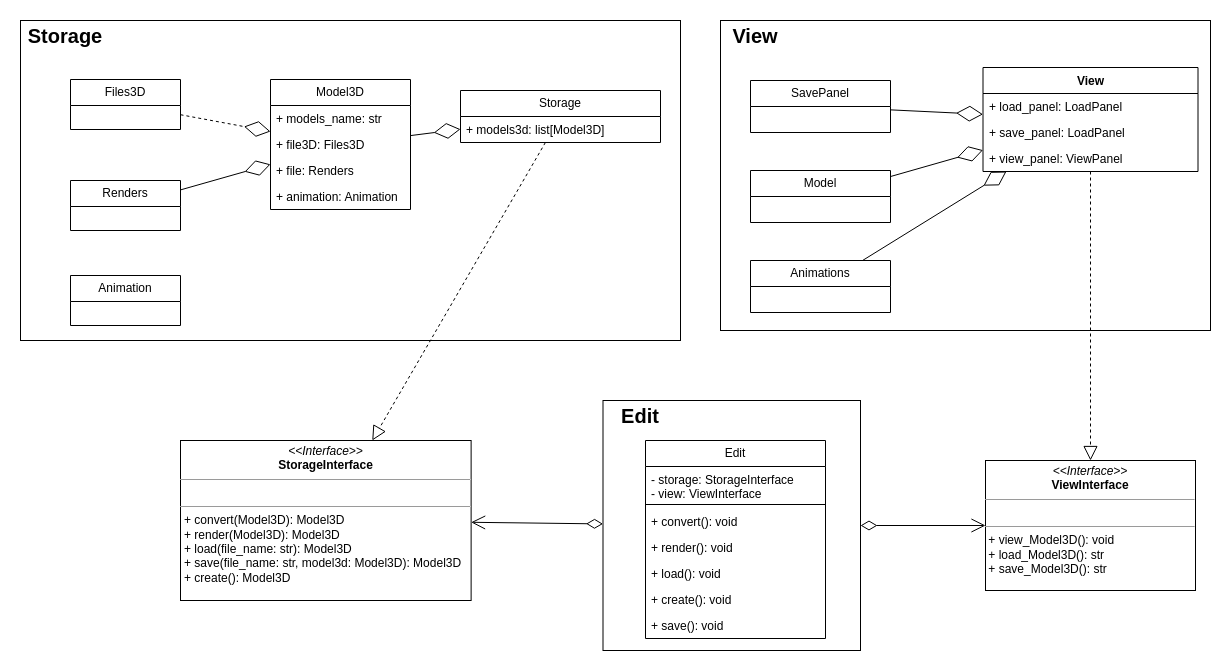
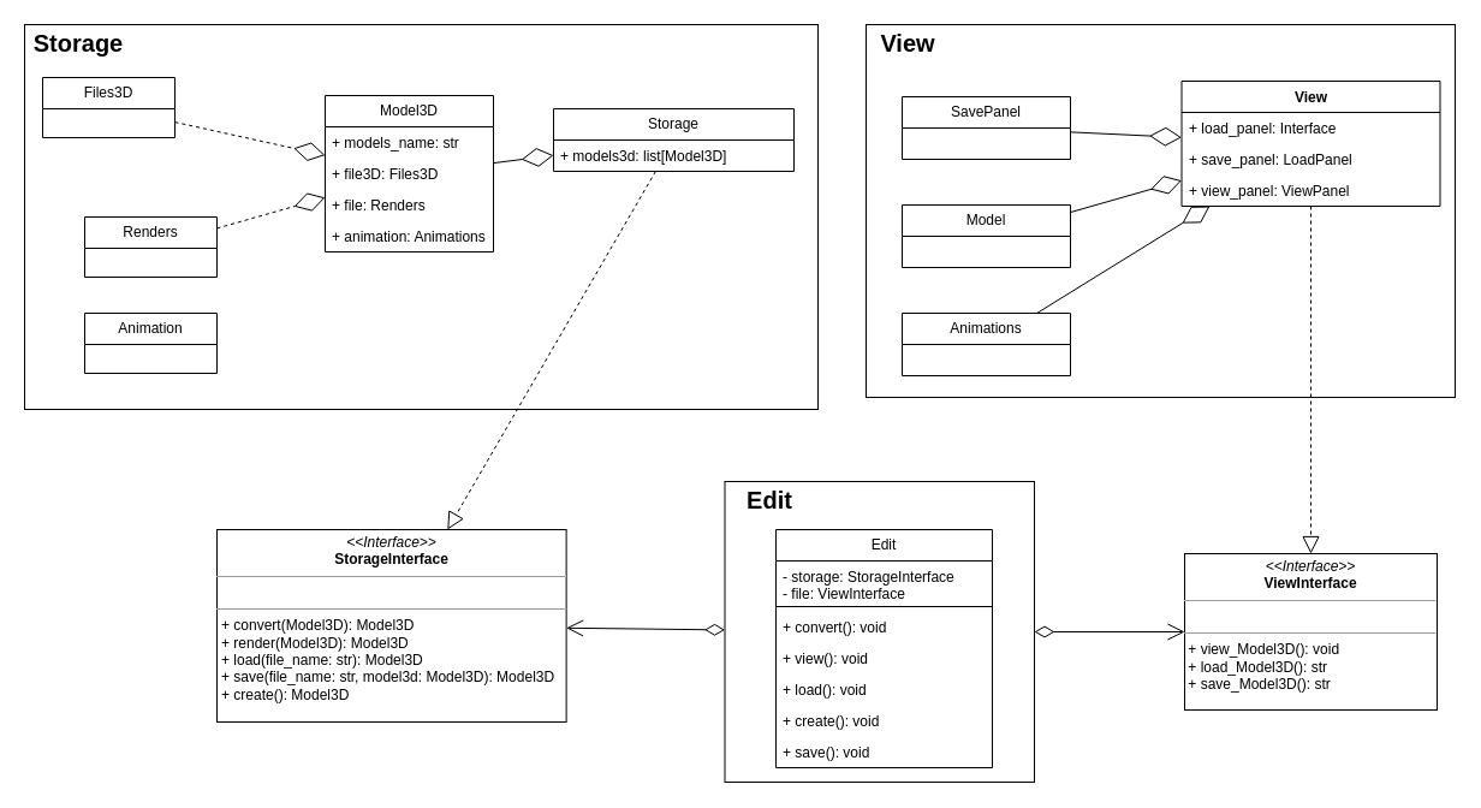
  <mxCell id="0" />
  <mxCell id="1" parent="0" />
  <mxCell id="2" value="&lt;p style=&quot;margin:0px;margin-top:4px;text-align:center;&quot;&gt;&lt;i&gt;&amp;lt;&amp;lt;Interface&amp;gt;&amp;gt;&lt;/i&gt;&lt;br&gt;&lt;b&gt;StorageInterface&lt;/b&gt;&lt;/p&gt;&lt;hr size=&quot;1&quot;&gt;&lt;p style=&quot;margin:0px;margin-left:4px;&quot;&gt;&lt;br&gt;&lt;/p&gt;&lt;hr size=&quot;1&quot;&gt;&lt;p style=&quot;margin:0px;margin-left:4px;&quot;&gt;+ convert(Model3D): Model3D&lt;/p&gt;&lt;p style=&quot;margin:0px;margin-left:4px;&quot;&gt;+ render(Model3D): Model3D&lt;/p&gt;&lt;p style=&quot;margin:0px;margin-left:4px;&quot;&gt;+ load(file_name: str): Model3D&lt;/p&gt;&lt;p style=&quot;margin:0px;margin-left:4px;&quot;&gt;+ save(file_name: str, model3d: Model3D): Model3D&lt;br&gt;&lt;/p&gt;&lt;p style=&quot;margin:0px;margin-left:4px;&quot;&gt;+ create(): Model3D&lt;/p&gt;" style="verticalAlign=top;align=left;overflow=fill;fontSize=12;fontFamily=Helvetica;html=1;whiteSpace=wrap;" vertex="1" parent="1"><mxGeometry x="180" y="440" width="290.62" height="160" as="geometry" /></mxCell>
  <mxCell id="3" value="&lt;p style=&quot;margin:0px;margin-top:4px;text-align:center;&quot;&gt;&lt;i&gt;&amp;lt;&amp;lt;Interface&amp;gt;&amp;gt;&lt;/i&gt;&lt;br&gt;&lt;b&gt;ViewInterface&lt;/b&gt;&lt;/p&gt;&lt;hr size=&quot;1&quot;&gt;&lt;p style=&quot;margin:0px;margin-left:4px;&quot;&gt;&lt;br&gt;&lt;/p&gt;&lt;hr size=&quot;1&quot;&gt;&lt;p style=&quot;margin:0px;margin-left:4px;&quot;&gt;&lt;/p&gt;&amp;nbsp;+ view_Model3D(): void&lt;br&gt;&amp;nbsp;+ load_Model3D(): str&lt;br&gt;&amp;nbsp;+ save_Model3D(): str" style="verticalAlign=top;align=left;overflow=fill;fontSize=12;fontFamily=Helvetica;html=1;whiteSpace=wrap;" vertex="1" parent="1"><mxGeometry x="985" y="460" width="210" height="130" as="geometry" /></mxCell>
  <mxCell id="4" value="" style="group" vertex="1" connectable="0" parent="1"><mxGeometry x="720" y="20" width="490" height="310" as="geometry" /></mxCell>
  <mxCell id="5" value="" style="rounded=0;whiteSpace=wrap;html=1;" vertex="1" parent="4"><mxGeometry width="490" height="310" as="geometry" /></mxCell>
  <mxCell id="6" value="SavePanel" style="swimlane;fontStyle=0;childLayout=stackLayout;horizontal=1;startSize=26;fillColor=none;horizontalStack=0;resizeParent=1;resizeParentMax=0;resizeLast=0;collapsible=1;marginBottom=0;whiteSpace=wrap;html=1;" vertex="1" parent="4"><mxGeometry x="30" y="60" width="140" height="52" as="geometry" /></mxCell>
  <mxCell id="7" value="&amp;nbsp;" style="text;strokeColor=none;fillColor=none;align=left;verticalAlign=top;spacingLeft=4;spacingRight=4;overflow=hidden;rotatable=0;points=[[0,0.5],[1,0.5]];portConstraint=eastwest;whiteSpace=wrap;html=1;" vertex="1" parent="6"><mxGeometry y="26" width="140" height="26" as="geometry" /></mxCell>
  <mxCell id="8" value="Model" style="swimlane;fontStyle=0;childLayout=stackLayout;horizontal=1;startSize=26;fillColor=none;horizontalStack=0;resizeParent=1;resizeParentMax=0;resizeLast=0;collapsible=1;marginBottom=0;whiteSpace=wrap;html=1;" vertex="1" parent="4"><mxGeometry x="30" y="150" width="140" height="52" as="geometry" /></mxCell>
  <mxCell id="9" value="&amp;nbsp;" style="text;strokeColor=none;fillColor=none;align=left;verticalAlign=top;spacingLeft=4;spacingRight=4;overflow=hidden;rotatable=0;points=[[0,0.5],[1,0.5]];portConstraint=eastwest;whiteSpace=wrap;html=1;" vertex="1" parent="8"><mxGeometry y="26" width="140" height="26" as="geometry" /></mxCell>
  <mxCell id="10" value="Animations" style="swimlane;fontStyle=0;childLayout=stackLayout;horizontal=1;startSize=26;fillColor=none;horizontalStack=0;resizeParent=1;resizeParentMax=0;resizeLast=0;collapsible=1;marginBottom=0;whiteSpace=wrap;html=1;" vertex="1" parent="4"><mxGeometry x="30" y="240" width="140" height="52" as="geometry" /></mxCell>
  <mxCell id="11" value="&amp;nbsp;" style="text;strokeColor=none;fillColor=none;align=left;verticalAlign=top;spacingLeft=4;spacingRight=4;overflow=hidden;rotatable=0;points=[[0,0.5],[1,0.5]];portConstraint=eastwest;whiteSpace=wrap;html=1;" vertex="1" parent="10"><mxGeometry y="26" width="140" height="26" as="geometry" /></mxCell>
  <mxCell id="12" value="View" style="swimlane;fontStyle=1;align=center;verticalAlign=top;childLayout=stackLayout;horizontal=1;startSize=26;horizontalStack=0;resizeParent=1;resizeParentMax=0;resizeLast=0;collapsible=1;marginBottom=0;whiteSpace=wrap;html=1;" vertex="1" parent="4"><mxGeometry x="262.5" y="47" width="215" height="104" as="geometry" /></mxCell>
- <mxCell id="13" value="+ load_panel: LoadPanel" style="text;strokeColor=none;fillColor=none;align=left;verticalAlign=top;spacingLeft=4;spacingRight=4;overflow=hidden;rotatable=0;points=[[0,0.5],[1,0.5]];portConstraint=eastwest;whiteSpace=wrap;html=1;" vertex="1" parent="12"><mxGeometry y="26" width="215" height="26" as="geometry" /></mxCell>
+ <mxCell id="13" value="+ load_panel: Interface" style="text;strokeColor=none;fillColor=none;align=left;verticalAlign=top;spacingLeft=4;spacingRight=4;overflow=hidden;rotatable=0;points=[[0,0.5],[1,0.5]];portConstraint=eastwest;whiteSpace=wrap;html=1;" vertex="1" parent="12"><mxGeometry y="26" width="215" height="26" as="geometry" /></mxCell>
  <mxCell id="14" value="+ save_panel: LoadPanel" style="text;strokeColor=none;fillColor=none;align=left;verticalAlign=top;spacingLeft=4;spacingRight=4;overflow=hidden;rotatable=0;points=[[0,0.5],[1,0.5]];portConstraint=eastwest;whiteSpace=wrap;html=1;" vertex="1" parent="12"><mxGeometry y="52" width="215" height="26" as="geometry" /></mxCell>
  <mxCell id="15" value="+ view_panel: ViewPanel" style="text;strokeColor=none;fillColor=none;align=left;verticalAlign=top;spacingLeft=4;spacingRight=4;overflow=hidden;rotatable=0;points=[[0,0.5],[1,0.5]];portConstraint=eastwest;whiteSpace=wrap;html=1;" vertex="1" parent="12"><mxGeometry y="78" width="215" height="26" as="geometry" /></mxCell>
  <mxCell id="16" value="" style="endArrow=diamondThin;endFill=0;endSize=24;html=1;rounded=0;" edge="1" parent="4" source="10" target="12"><mxGeometry width="160" relative="1" as="geometry"><mxPoint x="350" y="240" as="sourcePoint" /><mxPoint x="510" y="240" as="targetPoint" /></mxGeometry></mxCell>
  <mxCell id="17" value="" style="endArrow=diamondThin;endFill=0;endSize=24;html=1;rounded=0;" edge="1" parent="4" source="8" target="12"><mxGeometry width="160" relative="1" as="geometry"><mxPoint x="350" y="240" as="sourcePoint" /><mxPoint x="510" y="240" as="targetPoint" /></mxGeometry></mxCell>
  <mxCell id="18" value="" style="endArrow=diamondThin;endFill=0;endSize=24;html=1;rounded=0;" edge="1" parent="4" source="6" target="12"><mxGeometry width="160" relative="1" as="geometry"><mxPoint x="350" y="240" as="sourcePoint" /><mxPoint x="510" y="240" as="targetPoint" /></mxGeometry></mxCell>
  <mxCell id="19" value="&lt;font size=&quot;1&quot; style=&quot;&quot;&gt;&lt;b style=&quot;font-size: 20px;&quot;&gt;View&lt;/b&gt;&lt;/font&gt;" style="text;html=1;strokeColor=none;fillColor=none;align=center;verticalAlign=middle;whiteSpace=wrap;rounded=0;" vertex="1" parent="4"><mxGeometry width="70" height="30" as="geometry" /></mxCell>
  <mxCell id="20" value="" style="group" vertex="1" connectable="0" parent="1"><mxGeometry x="20" y="20" width="660" height="320" as="geometry" /></mxCell>
  <mxCell id="21" value="" style="rounded=0;whiteSpace=wrap;html=1;" vertex="1" parent="20"><mxGeometry width="660" height="320" as="geometry" /></mxCell>
  <mxCell id="22" value="&lt;font size=&quot;1&quot; style=&quot;&quot;&gt;&lt;b style=&quot;font-size: 20px;&quot;&gt;Storage&lt;/b&gt;&lt;/font&gt;" style="text;html=1;strokeColor=none;fillColor=none;align=center;verticalAlign=middle;whiteSpace=wrap;rounded=0;" vertex="1" parent="20"><mxGeometry width="90" height="30" as="geometry" /></mxCell>
- <mxCell id="23" value="Files3D" style="swimlane;fontStyle=0;childLayout=stackLayout;horizontal=1;startSize=26;fillColor=none;horizontalStack=0;resizeParent=1;resizeParentMax=0;resizeLast=0;collapsible=1;marginBottom=0;whiteSpace=wrap;html=1;" vertex="1" parent="20"><mxGeometry x="50" y="59" width="110" height="50" as="geometry" /></mxCell>
+ <mxCell id="23" value="Files3D" style="swimlane;fontStyle=0;childLayout=stackLayout;horizontal=1;startSize=26;fillColor=none;horizontalStack=0;resizeParent=1;resizeParentMax=0;resizeLast=0;collapsible=1;marginBottom=0;whiteSpace=wrap;html=1;" vertex="1" parent="20"><mxGeometry x="15" y="44" width="110" height="50" as="geometry" /></mxCell>
  <mxCell id="24" value="Renders" style="swimlane;fontStyle=0;childLayout=stackLayout;horizontal=1;startSize=26;fillColor=none;horizontalStack=0;resizeParent=1;resizeParentMax=0;resizeLast=0;collapsible=1;marginBottom=0;whiteSpace=wrap;html=1;" vertex="1" parent="20"><mxGeometry x="50" y="160" width="110" height="50" as="geometry" /></mxCell>
  <mxCell id="25" value="Storage" style="swimlane;fontStyle=0;childLayout=stackLayout;horizontal=1;startSize=26;fillColor=none;horizontalStack=0;resizeParent=1;resizeParentMax=0;resizeLast=0;collapsible=1;marginBottom=0;whiteSpace=wrap;html=1;" vertex="1" parent="20"><mxGeometry x="440" y="70" width="200" height="52" as="geometry" /></mxCell>
  <mxCell id="26" value="+ models3d: list[Model3D]" style="text;strokeColor=none;fillColor=none;align=left;verticalAlign=top;spacingLeft=4;spacingRight=4;overflow=hidden;rotatable=0;points=[[0,0.5],[1,0.5]];portConstraint=eastwest;whiteSpace=wrap;html=1;" vertex="1" parent="25"><mxGeometry y="26" width="200" height="26" as="geometry" /></mxCell>
- <mxCell id="27" value="Animation" style="swimlane;fontStyle=0;childLayout=stackLayout;horizontal=1;startSize=26;fillColor=none;horizontalStack=0;resizeParent=1;resizeParentMax=0;resizeLast=0;collapsible=1;marginBottom=0;whiteSpace=wrap;html=1;" vertex="1" parent="20"><mxGeometry x="50" y="255" width="110" height="50" as="geometry" /></mxCell>
+ <mxCell id="27" value="Animation" style="swimlane;fontStyle=0;childLayout=stackLayout;horizontal=1;startSize=26;fillColor=none;horizontalStack=0;resizeParent=1;resizeParentMax=0;resizeLast=0;collapsible=1;marginBottom=0;whiteSpace=wrap;html=1;" vertex="1" parent="20"><mxGeometry x="50" y="240" width="110" height="50" as="geometry" /></mxCell>
  <mxCell id="28" value="Model3D" style="swimlane;fontStyle=0;childLayout=stackLayout;horizontal=1;startSize=26;fillColor=none;horizontalStack=0;resizeParent=1;resizeParentMax=0;resizeLast=0;collapsible=1;marginBottom=0;whiteSpace=wrap;html=1;" vertex="1" parent="20"><mxGeometry x="250" y="59" width="140" height="130" as="geometry" /></mxCell>
  <mxCell id="29" value="+ models_name: str" style="text;strokeColor=none;fillColor=none;align=left;verticalAlign=top;spacingLeft=4;spacingRight=4;overflow=hidden;rotatable=0;points=[[0,0.5],[1,0.5]];portConstraint=eastwest;whiteSpace=wrap;html=1;" vertex="1" parent="28"><mxGeometry y="26" width="140" height="26" as="geometry" /></mxCell>
  <mxCell id="30" value="+ file3D: Files3D" style="text;strokeColor=none;fillColor=none;align=left;verticalAlign=top;spacingLeft=4;spacingRight=4;overflow=hidden;rotatable=0;points=[[0,0.5],[1,0.5]];portConstraint=eastwest;whiteSpace=wrap;html=1;" vertex="1" parent="28"><mxGeometry y="52" width="140" height="26" as="geometry" /></mxCell>
  <mxCell id="31" value="+ file: Renders" style="text;strokeColor=none;fillColor=none;align=left;verticalAlign=top;spacingLeft=4;spacingRight=4;overflow=hidden;rotatable=0;points=[[0,0.5],[1,0.5]];portConstraint=eastwest;whiteSpace=wrap;html=1;" vertex="1" parent="28"><mxGeometry y="78" width="140" height="26" as="geometry" /></mxCell>
- <mxCell id="32" value="+ animation: Animation" style="text;strokeColor=none;fillColor=none;align=left;verticalAlign=top;spacingLeft=4;spacingRight=4;overflow=hidden;rotatable=0;points=[[0,0.5],[1,0.5]];portConstraint=eastwest;whiteSpace=wrap;html=1;" vertex="1" parent="28"><mxGeometry y="104" width="140" height="26" as="geometry" /></mxCell>
+ <mxCell id="32" value="+ animation: Animations" style="text;strokeColor=none;fillColor=none;align=left;verticalAlign=top;spacingLeft=4;spacingRight=4;overflow=hidden;rotatable=0;points=[[0,0.5],[1,0.5]];portConstraint=eastwest;whiteSpace=wrap;html=1;" vertex="1" parent="28"><mxGeometry y="104" width="140" height="26" as="geometry" /></mxCell>
  <mxCell id="33" value="" style="endArrow=diamondThin;endFill=0;endSize=24;html=1;rounded=0;dashed=1;" edge="1" parent="20" source="23" target="28"><mxGeometry width="160" relative="1" as="geometry"><mxPoint x="410" y="130" as="sourcePoint" /><mxPoint x="420" y="107.885" as="targetPoint" /></mxGeometry></mxCell>
- <mxCell id="34" value="" style="endArrow=diamondThin;endFill=0;endSize=24;html=1;rounded=0;" edge="1" parent="20" source="24" target="28"><mxGeometry width="160" relative="1" as="geometry"><mxPoint x="410" y="130" as="sourcePoint" /><mxPoint x="470" y="127" as="targetPoint" /></mxGeometry></mxCell>
+ <mxCell id="34" value="" style="endArrow=diamondThin;endFill=0;endSize=24;html=1;rounded=0;dashed=1;" edge="1" parent="20" source="24" target="28"><mxGeometry width="160" relative="1" as="geometry"><mxPoint x="410" y="130" as="sourcePoint" /><mxPoint x="470" y="127" as="targetPoint" /></mxGeometry></mxCell>
  <mxCell id="35" value="" style="endArrow=diamondThin;endFill=0;endSize=24;html=1;rounded=0;" edge="1" parent="20" source="28" target="25"><mxGeometry width="160" relative="1" as="geometry"><mxPoint x="240" y="280" as="sourcePoint" /><mxPoint x="400" y="280" as="targetPoint" /></mxGeometry></mxCell>
  <mxCell id="36" value="" style="endArrow=block;dashed=1;endFill=0;endSize=12;html=1;rounded=0;" edge="1" parent="1" source="25" target="2"><mxGeometry width="160" relative="1" as="geometry"><mxPoint x="690" y="490" as="sourcePoint" /><mxPoint x="850" y="490" as="targetPoint" /></mxGeometry></mxCell>
  <mxCell id="37" value="" style="group" vertex="1" connectable="0" parent="1"><mxGeometry x="610" y="400" width="250" height="250" as="geometry" /></mxCell>
  <mxCell id="38" value="" style="rounded=0;whiteSpace=wrap;html=1;container=0;" vertex="1" parent="37"><mxGeometry x="-7.5" width="257.5" height="250" as="geometry" /></mxCell>
  <mxCell id="39" value="&lt;font size=&quot;1&quot; style=&quot;&quot;&gt;&lt;b style=&quot;font-size: 20px;&quot;&gt;Edit&lt;/b&gt;&lt;/font&gt;" style="text;html=1;strokeColor=none;fillColor=none;align=center;verticalAlign=middle;whiteSpace=wrap;rounded=0;container=0;" vertex="1" parent="37"><mxGeometry width="60" height="30" as="geometry" /></mxCell>
  <mxCell id="40" value="&amp;nbsp;" style="text;strokeColor=none;fillColor=none;align=left;verticalAlign=top;spacingLeft=4;spacingRight=4;overflow=hidden;rotatable=0;points=[[0,0.5],[1,0.5]];portConstraint=eastwest;whiteSpace=wrap;html=1;container=0;" vertex="1" parent="37"><mxGeometry x="35" y="76" width="180" height="26" as="geometry" /></mxCell>
  <mxCell id="41" value="" style="line;strokeWidth=1;fillColor=none;align=left;verticalAlign=middle;spacingTop=-1;spacingLeft=3;spacingRight=3;rotatable=0;labelPosition=right;points=[];portConstraint=eastwest;strokeColor=inherit;container=0;" vertex="1" parent="37"><mxGeometry x="35" y="102" width="180" height="8" as="geometry" /></mxCell>
  <mxCell id="42" value="Edit" style="swimlane;fontStyle=0;childLayout=stackLayout;horizontal=1;startSize=26;fillColor=none;horizontalStack=0;resizeParent=1;resizeParentMax=0;resizeLast=0;collapsible=1;marginBottom=0;whiteSpace=wrap;html=1;container=0;" vertex="1" parent="37"><mxGeometry x="35" y="40" width="180" height="198" as="geometry" /></mxCell>
- <mxCell id="43" value="- storage: StorageInterface&lt;br&gt;- view: ViewInterface" style="text;strokeColor=none;fillColor=none;align=left;verticalAlign=top;spacingLeft=4;spacingRight=4;overflow=hidden;rotatable=0;points=[[0,0.5],[1,0.5]];portConstraint=eastwest;whiteSpace=wrap;html=1;container=0;" vertex="1" parent="42"><mxGeometry y="26" width="180" height="34" as="geometry" /></mxCell>
+ <mxCell id="43" value="- storage: StorageInterface&lt;br&gt;- file: ViewInterface" style="text;strokeColor=none;fillColor=none;align=left;verticalAlign=top;spacingLeft=4;spacingRight=4;overflow=hidden;rotatable=0;points=[[0,0.5],[1,0.5]];portConstraint=eastwest;whiteSpace=wrap;html=1;container=0;" vertex="1" parent="42"><mxGeometry y="26" width="180" height="34" as="geometry" /></mxCell>
  <mxCell id="44" value="" style="line;strokeWidth=1;fillColor=none;align=left;verticalAlign=middle;spacingTop=-1;spacingLeft=3;spacingRight=3;rotatable=0;labelPosition=right;points=[];portConstraint=eastwest;strokeColor=inherit;" vertex="1" parent="42"><mxGeometry y="60" width="180" height="8" as="geometry" /></mxCell>
  <mxCell id="45" value="+ convert(): void" style="text;strokeColor=none;fillColor=none;align=left;verticalAlign=top;spacingLeft=4;spacingRight=4;overflow=hidden;rotatable=0;points=[[0,0.5],[1,0.5]];portConstraint=eastwest;whiteSpace=wrap;html=1;container=0;" vertex="1" parent="42"><mxGeometry y="68" width="180" height="26" as="geometry" /></mxCell>
- <mxCell id="46" value="+ render(): void" style="text;strokeColor=none;fillColor=none;align=left;verticalAlign=top;spacingLeft=4;spacingRight=4;overflow=hidden;rotatable=0;points=[[0,0.5],[1,0.5]];portConstraint=eastwest;whiteSpace=wrap;html=1;container=0;" vertex="1" parent="42"><mxGeometry y="94" width="180" height="26" as="geometry" /></mxCell>
+ <mxCell id="46" value="+ view(): void" style="text;strokeColor=none;fillColor=none;align=left;verticalAlign=top;spacingLeft=4;spacingRight=4;overflow=hidden;rotatable=0;points=[[0,0.5],[1,0.5]];portConstraint=eastwest;whiteSpace=wrap;html=1;container=0;" vertex="1" parent="42"><mxGeometry y="94" width="180" height="26" as="geometry" /></mxCell>
  <mxCell id="47" value="+ load(): void" style="text;strokeColor=none;fillColor=none;align=left;verticalAlign=top;spacingLeft=4;spacingRight=4;overflow=hidden;rotatable=0;points=[[0,0.5],[1,0.5]];portConstraint=eastwest;whiteSpace=wrap;html=1;container=0;" vertex="1" parent="42"><mxGeometry y="120" width="180" height="26" as="geometry" /></mxCell>
  <mxCell id="48" value="+ create(): void" style="text;strokeColor=none;fillColor=none;align=left;verticalAlign=top;spacingLeft=4;spacingRight=4;overflow=hidden;rotatable=0;points=[[0,0.5],[1,0.5]];portConstraint=eastwest;whiteSpace=wrap;html=1;container=0;" vertex="1" parent="42"><mxGeometry y="146" width="180" height="26" as="geometry" /></mxCell>
  <mxCell id="49" value="+ save(): void" style="text;strokeColor=none;fillColor=none;align=left;verticalAlign=top;spacingLeft=4;spacingRight=4;overflow=hidden;rotatable=0;points=[[0,0.5],[1,0.5]];portConstraint=eastwest;whiteSpace=wrap;html=1;container=0;" vertex="1" parent="42"><mxGeometry y="172" width="180" height="26" as="geometry" /></mxCell>
  <mxCell id="50" value="" style="endArrow=open;html=1;endSize=12;startArrow=diamondThin;startSize=14;startFill=0;align=left;verticalAlign=bottom;rounded=0;" edge="1" parent="1" source="38" target="2"><mxGeometry x="-1" y="3" relative="1" as="geometry"><mxPoint x="660" y="540" as="sourcePoint" /><mxPoint x="820" y="540" as="targetPoint" /></mxGeometry></mxCell>
  <mxCell id="51" value="" style="endArrow=open;html=1;endSize=12;startArrow=diamondThin;startSize=14;startFill=0;align=left;verticalAlign=bottom;rounded=0;" edge="1" parent="1" source="38" target="3"><mxGeometry x="-1" y="3" relative="1" as="geometry"><mxPoint x="613" y="533" as="sourcePoint" /><mxPoint x="481" y="532" as="targetPoint" /></mxGeometry></mxCell>
  <mxCell id="52" value="" style="endArrow=block;dashed=1;endFill=0;endSize=12;html=1;rounded=0;" edge="1" parent="1" source="12" target="3"><mxGeometry width="160" relative="1" as="geometry"><mxPoint x="555" y="152" as="sourcePoint" /><mxPoint x="382" y="450" as="targetPoint" /></mxGeometry></mxCell>
